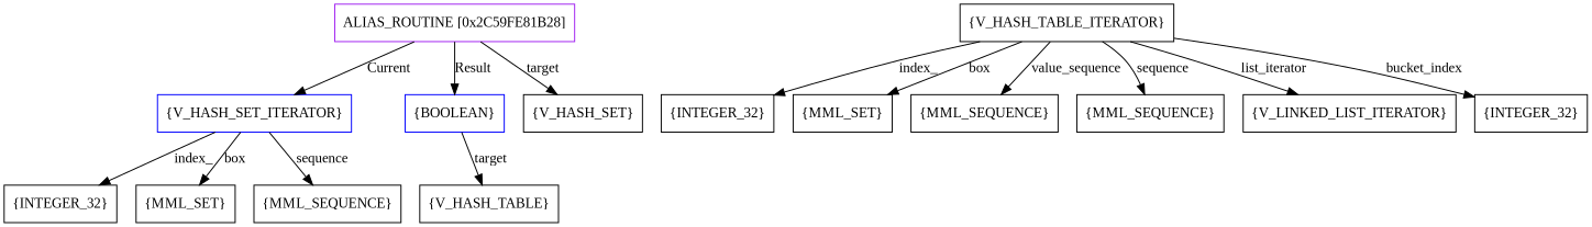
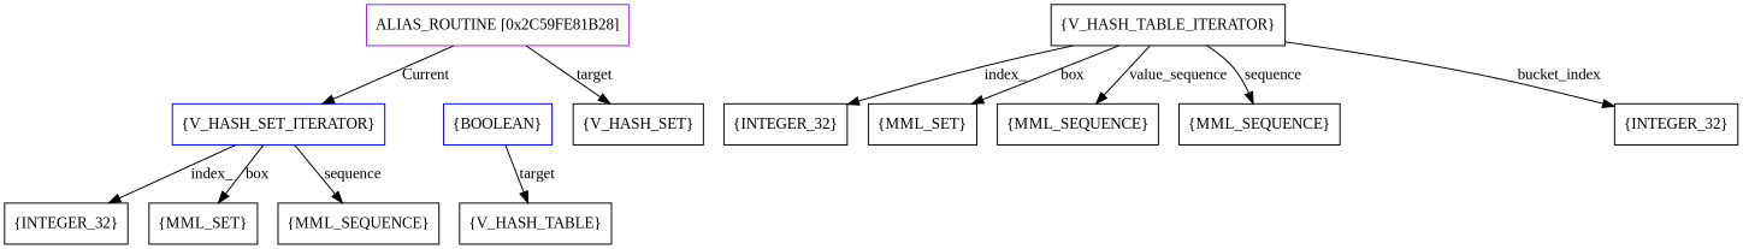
  digraph {
    fontname="Liberation Serif"
    node [fontname="Liberation Serif" shape=box]
    edge [fontname="Liberation Serif"]
    n1 [color=purple label=<ALIAS_ROUTINE [0x2C59FE81B28]>]
    n2 [color=blue label=<{V_HASH_SET_ITERATOR}>]
    n3 [color=blue label=<{BOOLEAN}>]
    n4 [label=<{V_HASH_SET}>]
    n5 [label=<{INTEGER_32}>]
    n6 [label=<{MML_SET}>]
    n7 [label=<{MML_SEQUENCE}>]
    n8 [label=<{V_HASH_TABLE}>]
    n9 [label=<{V_HASH_TABLE_ITERATOR}>]
    n10 [label=<{INTEGER_32}>]
    n11 [label=<{MML_SET}>]
    n12 [label=<{MML_SEQUENCE}>]
    n13 [label=<{MML_SEQUENCE}>]
-   n14 [label=<{V_LINKED_LIST_ITERATOR}>]
    n15 [label=<{INTEGER_32}>]
    n1 -> n2 [label=<Current>]
-   n1 -> n3 [label=<Result>]
    n1 -> n4 [label=<target>]
    n2 -> n5 [label=<index_>]
    n2 -> n6 [label=box]
    n2 -> n7 [label=<sequence>]
    n3 -> n8 [label=<target>]
    n9 -> n10 [label=<index_>]
    n9 -> n11 [label=box]
    n9 -> n12 [label=<value_sequence>]
    n9 -> n13 [label=<sequence>]
-   n9 -> n14 [label=<list_iterator>]
    n9 -> n15 [label=<bucket_index>]
  }
